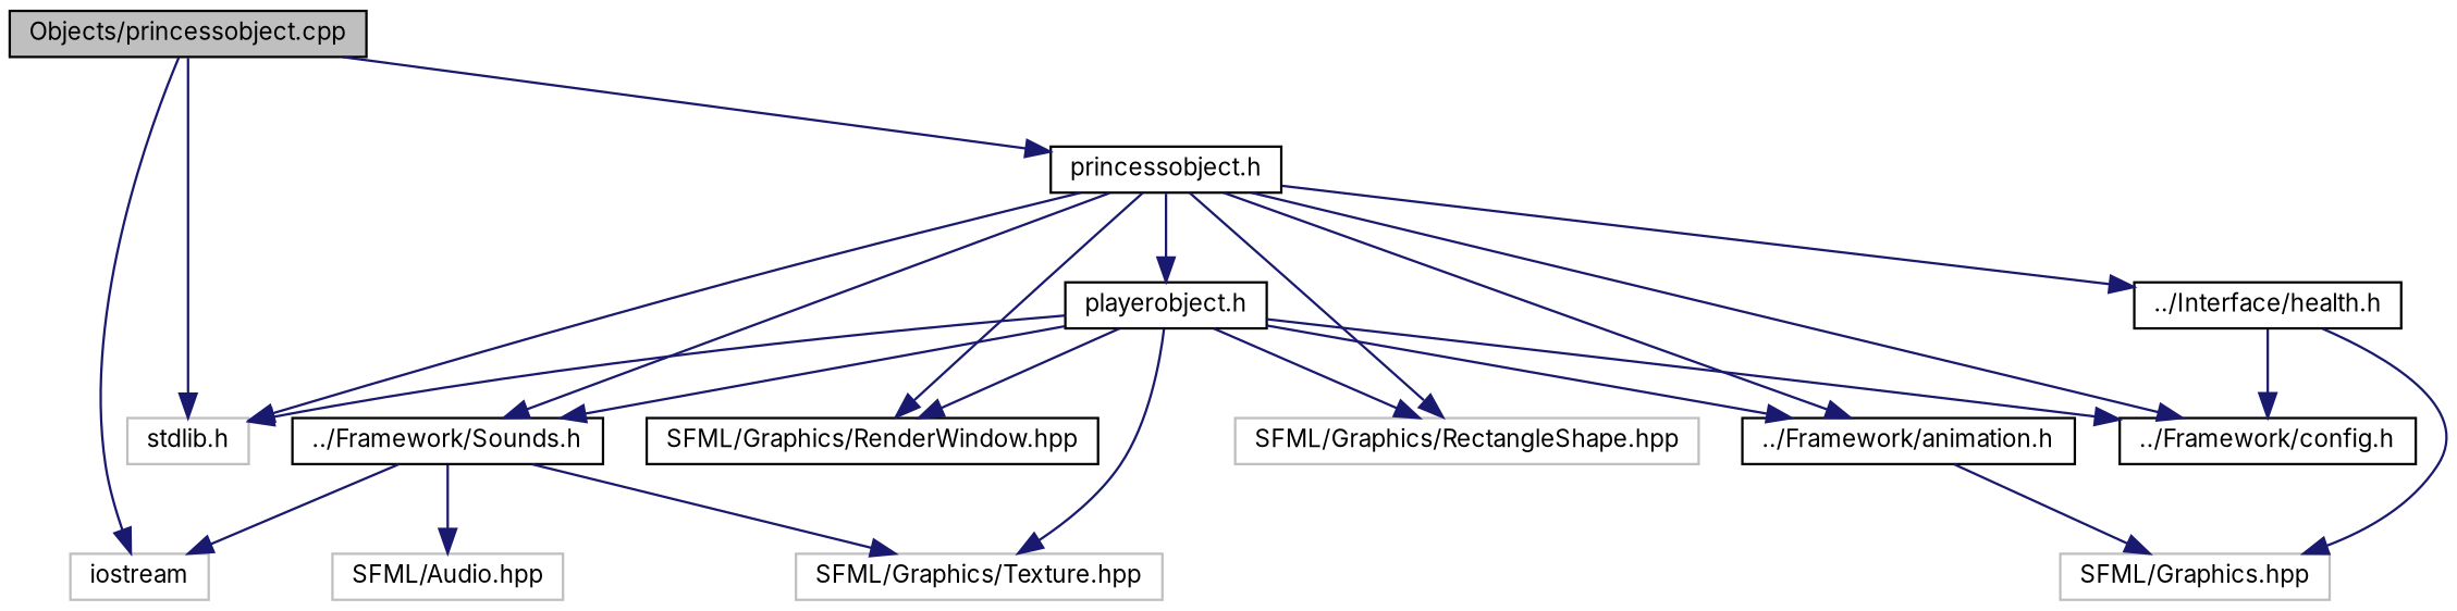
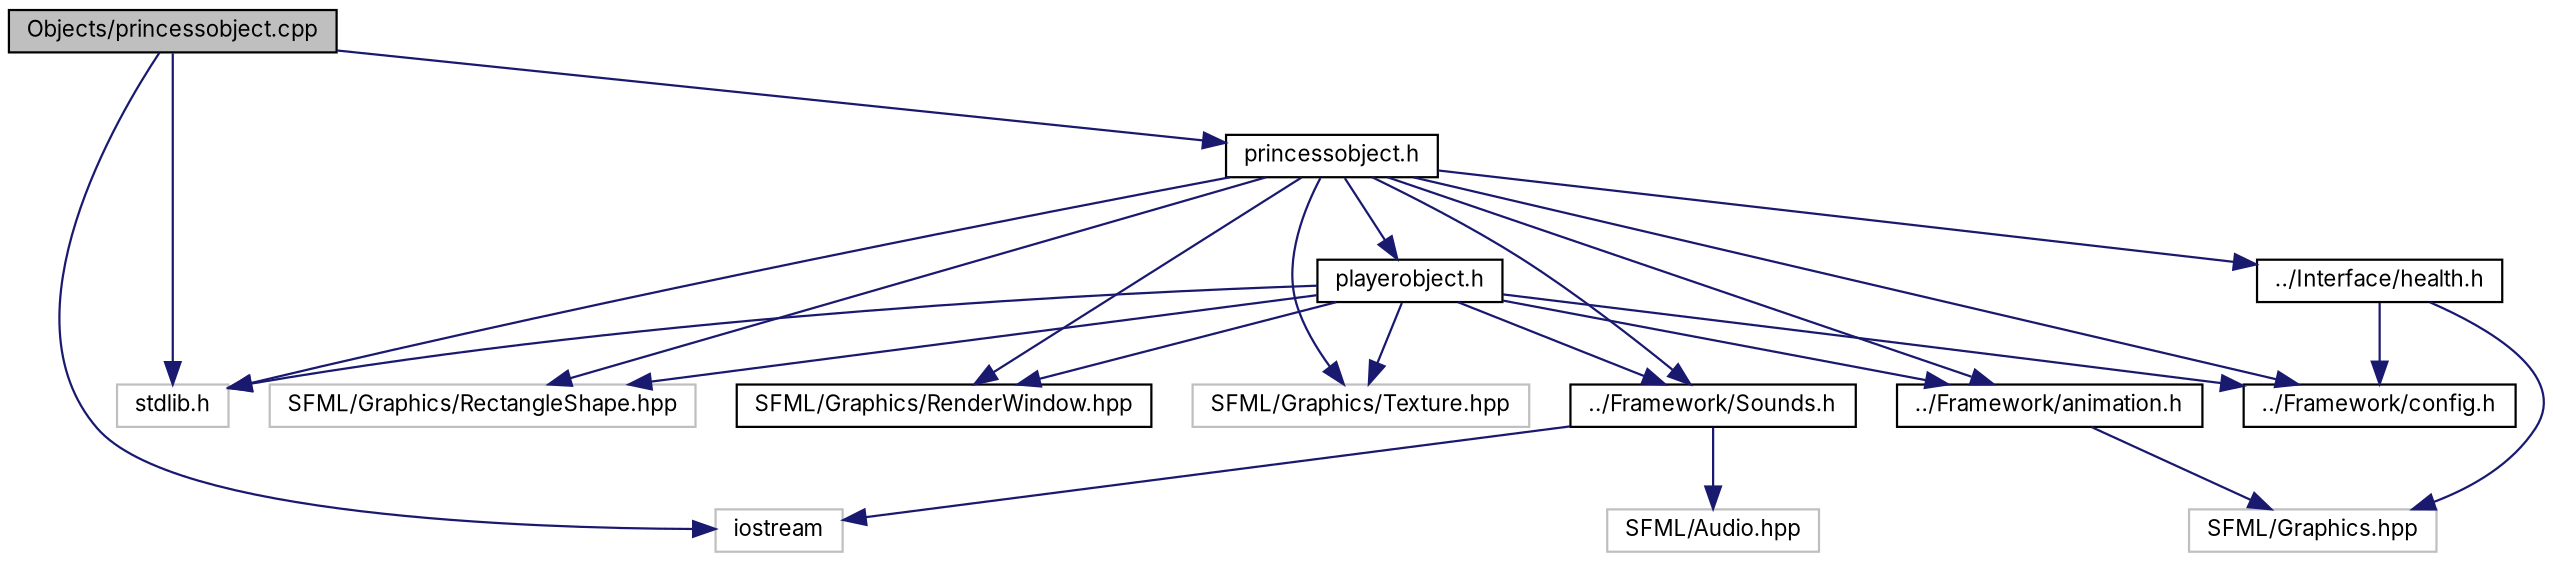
  digraph {
    fontname=Inter
    node [color=black fillcolor=white fontname=Inter fontsize=10 shape=record style=filled]
    edge [color=midnightblue fontname=Inter fontsize=10 labelfontname=Helvetica labelfontsize=10 style=solid]
    n1 [fillcolor=grey75 fontcolor=black height=0.2 label="Objects/princessobject.cpp" width=0.4]
    n2 [color=grey75 height=0.2 label=iostream width=0.4]
    n3 [height=0.2 label="princessobject.h" width=0.4]
    n4 [color=grey75 height=0.2 label="stdlib.h" width=0.4]
    n5 [height=0.2 label="playerobject.h" width=0.4]
    n6 [color=grey75 height=0.2 label="SFML/Graphics/RectangleShape.hpp" width=0.4]
    n7 [height=0.2 label="SFML/Graphics/RenderWindow.hpp" width=0.4]
    n8 [color=grey75 height=0.2 label="SFML/Graphics/Texture.hpp" width=0.4]
    n9 [height=0.2 label="../Framework/config.h" width=0.4]
    n10 [height=0.2 label="../Framework/animation.h" width=0.4]
    n11 [height=0.2 label="../Interface/health.h" width=0.4]
    n12 [height=0.2 label="../Framework/Sounds.h" width=0.4]
    n13 [color=grey75 height=0.2 label="SFML/Graphics.hpp" width=0.4]
    n14 [color=grey75 height=0.2 label="SFML/Audio.hpp" width=0.4]
    n1 -> n2
    n1 -> n3
    n1 -> n4
    n3 -> n4
    n3 -> n5
    n3 -> n6
    n3 -> n7
-   n12 -> n8
+   n3 -> n8
    n3 -> n9
    n3 -> n10
    n3 -> n11
    n3 -> n12
    n5 -> n4
    n5 -> n6
    n5 -> n7
    n5 -> n8
    n5 -> n9
    n5 -> n10
    n5 -> n12
    n10 -> n13
    n11 -> n9
    n11 -> n13
    n12 -> n2
    n12 -> n14
  }
